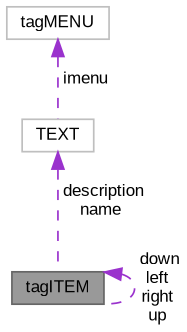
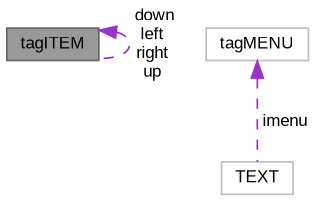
  digraph {
    fontname="Liberation Sans"
    node [color=grey75 fillcolor=white fontname="Liberation Sans" fontsize=10 shape=box style=filled]
    edge [color=darkorchid3 dir=back fontname="Liberation Sans" fontsize=10 labelfontname=Helvetica labelfontsize=10 style=dashed]
    n1 [color=gray40 fillcolor=grey60 fontcolor=black height=0.2 label=tagITEM width=0.4]
    n2 [height=0.2 label=TEXT width=0.4]
    n3 [height=0.2 label=tagMENU width=0.4]
    n1 -> n1 [label=" down\nleft\nright\nup"]
-   n2 -> n1 [label=" description\nname"]
    n3 -> n2 [label=" imenu"]
  }
